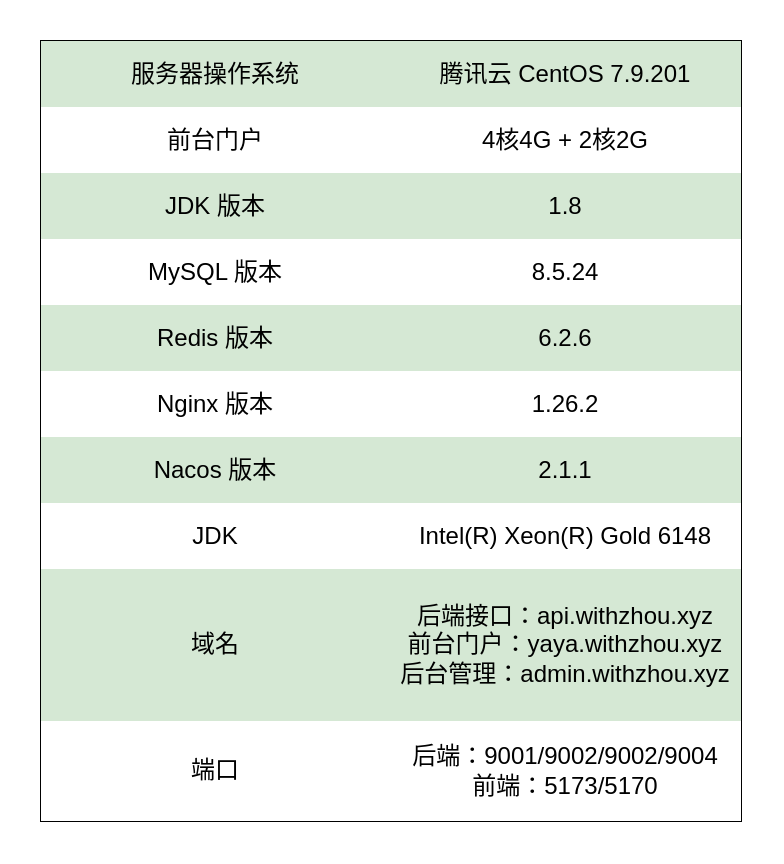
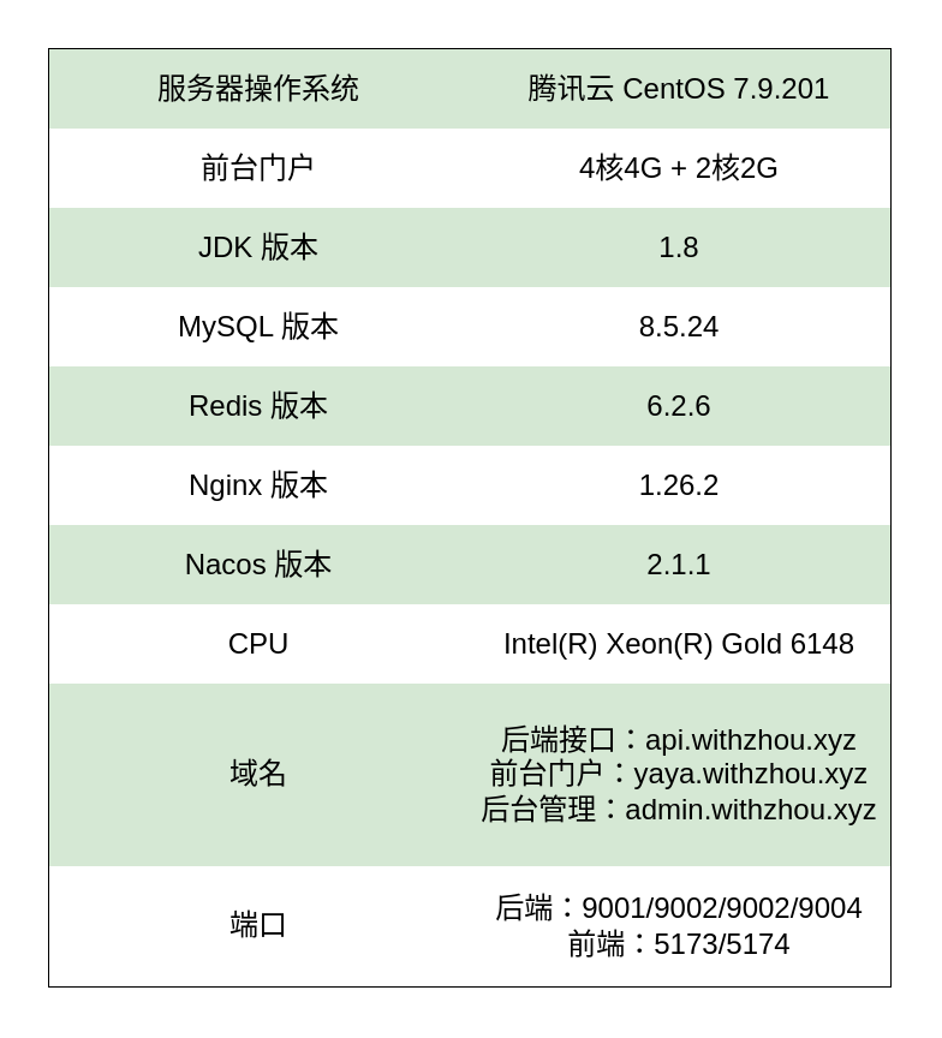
  <mxCell id="0" style=";html=1;" />
  <mxCell id="1" style=";html=1;" parent="0" />
  <mxCell id="2" value="" style="shape=table;startSize=0;container=1;collapsible=0;childLayout=tableLayout;swimlaneFillColor=none;strokeColor=#000000;" vertex="1" parent="1"><mxGeometry x="20" y="20" width="350" height="390" as="geometry" /></mxCell>
  <mxCell id="3" value="" style="shape=tableRow;horizontal=0;startSize=0;swimlaneHead=0;swimlaneBody=0;top=0;left=0;bottom=0;right=0;collapsible=0;dropTarget=0;fillColor=none;points=[[0,0.5],[1,0.5]];portConstraint=eastwest;strokeColor=#000000;" vertex="1" parent="2"><mxGeometry width="350" height="33" as="geometry" /></mxCell>
  <mxCell id="4" value="服务器操作系统" style="shape=partialRectangle;html=1;whiteSpace=wrap;connectable=0;overflow=hidden;top=0;left=0;bottom=0;right=0;pointerEvents=1;fillColor=#d5e8d4;strokeColor=#82b366;" vertex="1" parent="3"><mxGeometry width="175" height="33" as="geometry"><mxRectangle width="175" height="33" as="alternateBounds" /></mxGeometry></mxCell>
  <mxCell id="5" value="腾讯云 CentOS 7.9.201" style="shape=partialRectangle;html=1;whiteSpace=wrap;connectable=0;overflow=hidden;fillColor=#d5e8d4;top=0;left=0;bottom=0;right=0;pointerEvents=1;strokeColor=#000000;" vertex="1" parent="3"><mxGeometry x="175" width="175" height="33" as="geometry"><mxRectangle width="175" height="33" as="alternateBounds" /></mxGeometry></mxCell>
  <mxCell id="6" value="" style="shape=tableRow;horizontal=0;startSize=0;swimlaneHead=0;swimlaneBody=0;top=0;left=0;bottom=0;right=0;collapsible=0;dropTarget=0;fillColor=none;points=[[0,0.5],[1,0.5]];portConstraint=eastwest;strokeColor=#000000;" vertex="1" parent="2"><mxGeometry y="33" width="350" height="33" as="geometry" /></mxCell>
  <mxCell id="7" value="前台门户" style="shape=partialRectangle;html=1;whiteSpace=wrap;connectable=0;overflow=hidden;top=0;left=0;bottom=0;right=0;pointerEvents=1;" vertex="1" parent="6"><mxGeometry width="175" height="33" as="geometry"><mxRectangle width="175" height="33" as="alternateBounds" /></mxGeometry></mxCell>
  <mxCell id="8" value="4核4G + 2核2G" style="shape=partialRectangle;html=1;whiteSpace=wrap;connectable=0;overflow=hidden;top=0;left=0;bottom=0;right=0;pointerEvents=1;" vertex="1" parent="6"><mxGeometry x="175" width="175" height="33" as="geometry"><mxRectangle width="175" height="33" as="alternateBounds" /></mxGeometry></mxCell>
  <mxCell id="9" value="" style="shape=tableRow;horizontal=0;startSize=0;swimlaneHead=0;swimlaneBody=0;top=0;left=0;bottom=0;right=0;collapsible=0;dropTarget=0;fillColor=none;points=[[0,0.5],[1,0.5]];portConstraint=eastwest;strokeColor=#000000;" vertex="1" parent="2"><mxGeometry y="66" width="350" height="33" as="geometry" /></mxCell>
  <mxCell id="10" value="JDK 版本" style="shape=partialRectangle;html=1;whiteSpace=wrap;connectable=0;overflow=hidden;fillColor=#d5e8d4;top=0;left=0;bottom=0;right=0;pointerEvents=1;strokeColor=#000000;" vertex="1" parent="9"><mxGeometry width="175" height="33" as="geometry"><mxRectangle width="175" height="33" as="alternateBounds" /></mxGeometry></mxCell>
  <mxCell id="11" value="1.8" style="shape=partialRectangle;html=1;whiteSpace=wrap;connectable=0;overflow=hidden;fillColor=#d5e8d4;top=0;left=0;bottom=0;right=0;pointerEvents=1;strokeColor=#000000;" vertex="1" parent="9"><mxGeometry x="175" width="175" height="33" as="geometry"><mxRectangle width="175" height="33" as="alternateBounds" /></mxGeometry></mxCell>
  <mxCell id="12" value="" style="shape=tableRow;horizontal=0;startSize=0;swimlaneHead=0;swimlaneBody=0;top=0;left=0;bottom=0;right=0;collapsible=0;dropTarget=0;fillColor=none;points=[[0,0.5],[1,0.5]];portConstraint=eastwest;strokeColor=#000000;" vertex="1" parent="2"><mxGeometry y="99" width="350" height="33" as="geometry" /></mxCell>
  <mxCell id="13" value="MySQL 版本" style="shape=partialRectangle;html=1;whiteSpace=wrap;connectable=0;overflow=hidden;top=0;left=0;bottom=0;right=0;pointerEvents=1;" vertex="1" parent="12"><mxGeometry width="175" height="33" as="geometry"><mxRectangle width="175" height="33" as="alternateBounds" /></mxGeometry></mxCell>
  <mxCell id="14" value="8.5.24" style="shape=partialRectangle;html=1;whiteSpace=wrap;connectable=0;overflow=hidden;top=0;left=0;bottom=0;right=0;pointerEvents=1;" vertex="1" parent="12"><mxGeometry x="175" width="175" height="33" as="geometry"><mxRectangle width="175" height="33" as="alternateBounds" /></mxGeometry></mxCell>
  <mxCell id="15" value="" style="shape=tableRow;horizontal=0;startSize=0;swimlaneHead=0;swimlaneBody=0;top=0;left=0;bottom=0;right=0;collapsible=0;dropTarget=0;fillColor=none;points=[[0,0.5],[1,0.5]];portConstraint=eastwest;strokeColor=#000000;" vertex="1" parent="2"><mxGeometry y="132" width="350" height="33" as="geometry" /></mxCell>
  <mxCell id="16" value="Redis 版本" style="shape=partialRectangle;html=1;whiteSpace=wrap;connectable=0;overflow=hidden;fillColor=#d5e8d4;top=0;left=0;bottom=0;right=0;pointerEvents=1;strokeColor=#000000;" vertex="1" parent="15"><mxGeometry width="175" height="33" as="geometry"><mxRectangle width="175" height="33" as="alternateBounds" /></mxGeometry></mxCell>
  <mxCell id="17" value="6.2.6" style="shape=partialRectangle;html=1;whiteSpace=wrap;connectable=0;overflow=hidden;fillColor=#d5e8d4;top=0;left=0;bottom=0;right=0;pointerEvents=1;strokeColor=#000000;" vertex="1" parent="15"><mxGeometry x="175" width="175" height="33" as="geometry"><mxRectangle width="175" height="33" as="alternateBounds" /></mxGeometry></mxCell>
  <mxCell id="18" value="" style="shape=tableRow;horizontal=0;startSize=0;swimlaneHead=0;swimlaneBody=0;top=0;left=0;bottom=0;right=0;collapsible=0;dropTarget=0;fillColor=none;points=[[0,0.5],[1,0.5]];portConstraint=eastwest;strokeColor=#000000;" vertex="1" parent="2"><mxGeometry y="165" width="350" height="33" as="geometry" /></mxCell>
  <mxCell id="19" value="Nginx 版本" style="shape=partialRectangle;html=1;whiteSpace=wrap;connectable=0;overflow=hidden;top=0;left=0;bottom=0;right=0;pointerEvents=1;" vertex="1" parent="18"><mxGeometry width="175" height="33" as="geometry"><mxRectangle width="175" height="33" as="alternateBounds" /></mxGeometry></mxCell>
  <mxCell id="20" value="1.26.2" style="shape=partialRectangle;html=1;whiteSpace=wrap;connectable=0;overflow=hidden;top=0;left=0;bottom=0;right=0;pointerEvents=1;" vertex="1" parent="18"><mxGeometry x="175" width="175" height="33" as="geometry"><mxRectangle width="175" height="33" as="alternateBounds" /></mxGeometry></mxCell>
  <mxCell id="21" value="" style="shape=tableRow;horizontal=0;startSize=0;swimlaneHead=0;swimlaneBody=0;top=0;left=0;bottom=0;right=0;collapsible=0;dropTarget=0;fillColor=none;points=[[0,0.5],[1,0.5]];portConstraint=eastwest;strokeColor=#000000;" vertex="1" parent="2"><mxGeometry y="198" width="350" height="33" as="geometry" /></mxCell>
  <mxCell id="22" value="Nacos 版本" style="shape=partialRectangle;html=1;whiteSpace=wrap;connectable=0;overflow=hidden;fillColor=#d5e8d4;top=0;left=0;bottom=0;right=0;pointerEvents=1;strokeColor=#000000;" vertex="1" parent="21"><mxGeometry width="175" height="33" as="geometry"><mxRectangle width="175" height="33" as="alternateBounds" /></mxGeometry></mxCell>
  <mxCell id="23" value="2.1.1" style="shape=partialRectangle;html=1;whiteSpace=wrap;connectable=0;overflow=hidden;fillColor=#d5e8d4;top=0;left=0;bottom=0;right=0;pointerEvents=1;strokeColor=#000000;" vertex="1" parent="21"><mxGeometry x="175" width="175" height="33" as="geometry"><mxRectangle width="175" height="33" as="alternateBounds" /></mxGeometry></mxCell>
  <mxCell id="24" value="" style="shape=tableRow;horizontal=0;startSize=0;swimlaneHead=0;swimlaneBody=0;top=0;left=0;bottom=0;right=0;collapsible=0;dropTarget=0;fillColor=none;points=[[0,0.5],[1,0.5]];portConstraint=eastwest;strokeColor=#000000;" vertex="1" parent="2"><mxGeometry y="231" width="350" height="33" as="geometry" /></mxCell>
- <mxCell id="25" value="JDK" style="shape=partialRectangle;html=1;whiteSpace=wrap;connectable=0;overflow=hidden;top=0;left=0;bottom=0;right=0;pointerEvents=1;" vertex="1" parent="24"><mxGeometry width="175" height="33" as="geometry"><mxRectangle width="175" height="33" as="alternateBounds" /></mxGeometry></mxCell>
+ <mxCell id="25" value="CPU" style="shape=partialRectangle;html=1;whiteSpace=wrap;connectable=0;overflow=hidden;top=0;left=0;bottom=0;right=0;pointerEvents=1;" vertex="1" parent="24"><mxGeometry width="175" height="33" as="geometry"><mxRectangle width="175" height="33" as="alternateBounds" /></mxGeometry></mxCell>
  <mxCell id="26" value="Intel(R) Xeon(R) Gold 6148" style="shape=partialRectangle;html=1;whiteSpace=wrap;connectable=0;overflow=hidden;top=0;left=0;bottom=0;right=0;pointerEvents=1;" vertex="1" parent="24"><mxGeometry x="175" width="175" height="33" as="geometry"><mxRectangle width="175" height="33" as="alternateBounds" /></mxGeometry></mxCell>
  <mxCell id="27" value="" style="shape=tableRow;horizontal=0;startSize=0;swimlaneHead=0;swimlaneBody=0;top=0;left=0;bottom=0;right=0;collapsible=0;dropTarget=0;fillColor=none;points=[[0,0.5],[1,0.5]];portConstraint=eastwest;strokeColor=#000000;" vertex="1" parent="2"><mxGeometry y="264" width="350" height="76" as="geometry" /></mxCell>
  <mxCell id="28" value="域名" style="shape=partialRectangle;html=1;whiteSpace=wrap;connectable=0;overflow=hidden;fillColor=#d5e8d4;top=0;left=0;bottom=0;right=0;pointerEvents=1;strokeColor=#000000;" vertex="1" parent="27"><mxGeometry width="175" height="76" as="geometry"><mxRectangle width="175" height="76" as="alternateBounds" /></mxGeometry></mxCell>
  <mxCell id="29" value="后端接口：api.withzhou.xyz&lt;br&gt;前台门户：yaya.withzhou.xyz&lt;br&gt;后台管理：admin.withzhou.xyz" style="shape=partialRectangle;html=1;whiteSpace=wrap;connectable=0;overflow=hidden;fillColor=#d5e8d4;top=0;left=0;bottom=0;right=0;pointerEvents=1;strokeColor=#000000;" vertex="1" parent="27"><mxGeometry x="175" width="175" height="76" as="geometry"><mxRectangle width="175" height="76" as="alternateBounds" /></mxGeometry></mxCell>
  <mxCell id="30" value="" style="shape=tableRow;horizontal=0;startSize=0;swimlaneHead=0;swimlaneBody=0;top=0;left=0;bottom=0;right=0;collapsible=0;dropTarget=0;fillColor=none;points=[[0,0.5],[1,0.5]];portConstraint=eastwest;strokeColor=#000000;" vertex="1" parent="2"><mxGeometry y="340" width="350" height="50" as="geometry" /></mxCell>
  <mxCell id="31" value="端口" style="shape=partialRectangle;html=1;whiteSpace=wrap;connectable=0;overflow=hidden;top=0;left=0;bottom=0;right=0;pointerEvents=1;" vertex="1" parent="30"><mxGeometry width="175" height="50" as="geometry"><mxRectangle width="175" height="50" as="alternateBounds" /></mxGeometry></mxCell>
- <mxCell id="32" value="后端：9001/9002/9002/9004&lt;br&gt;前端：5173/5170" style="shape=partialRectangle;html=1;whiteSpace=wrap;connectable=0;overflow=hidden;top=0;left=0;bottom=0;right=0;pointerEvents=1;" vertex="1" parent="30"><mxGeometry x="175" width="175" height="50" as="geometry"><mxRectangle width="175" height="50" as="alternateBounds" /></mxGeometry></mxCell>
+ <mxCell id="32" value="后端：9001/9002/9002/9004&lt;br&gt;前端：5173/5174" style="shape=partialRectangle;html=1;whiteSpace=wrap;connectable=0;overflow=hidden;top=0;left=0;bottom=0;right=0;pointerEvents=1;" vertex="1" parent="30"><mxGeometry x="175" width="175" height="50" as="geometry"><mxRectangle width="175" height="50" as="alternateBounds" /></mxGeometry></mxCell>
